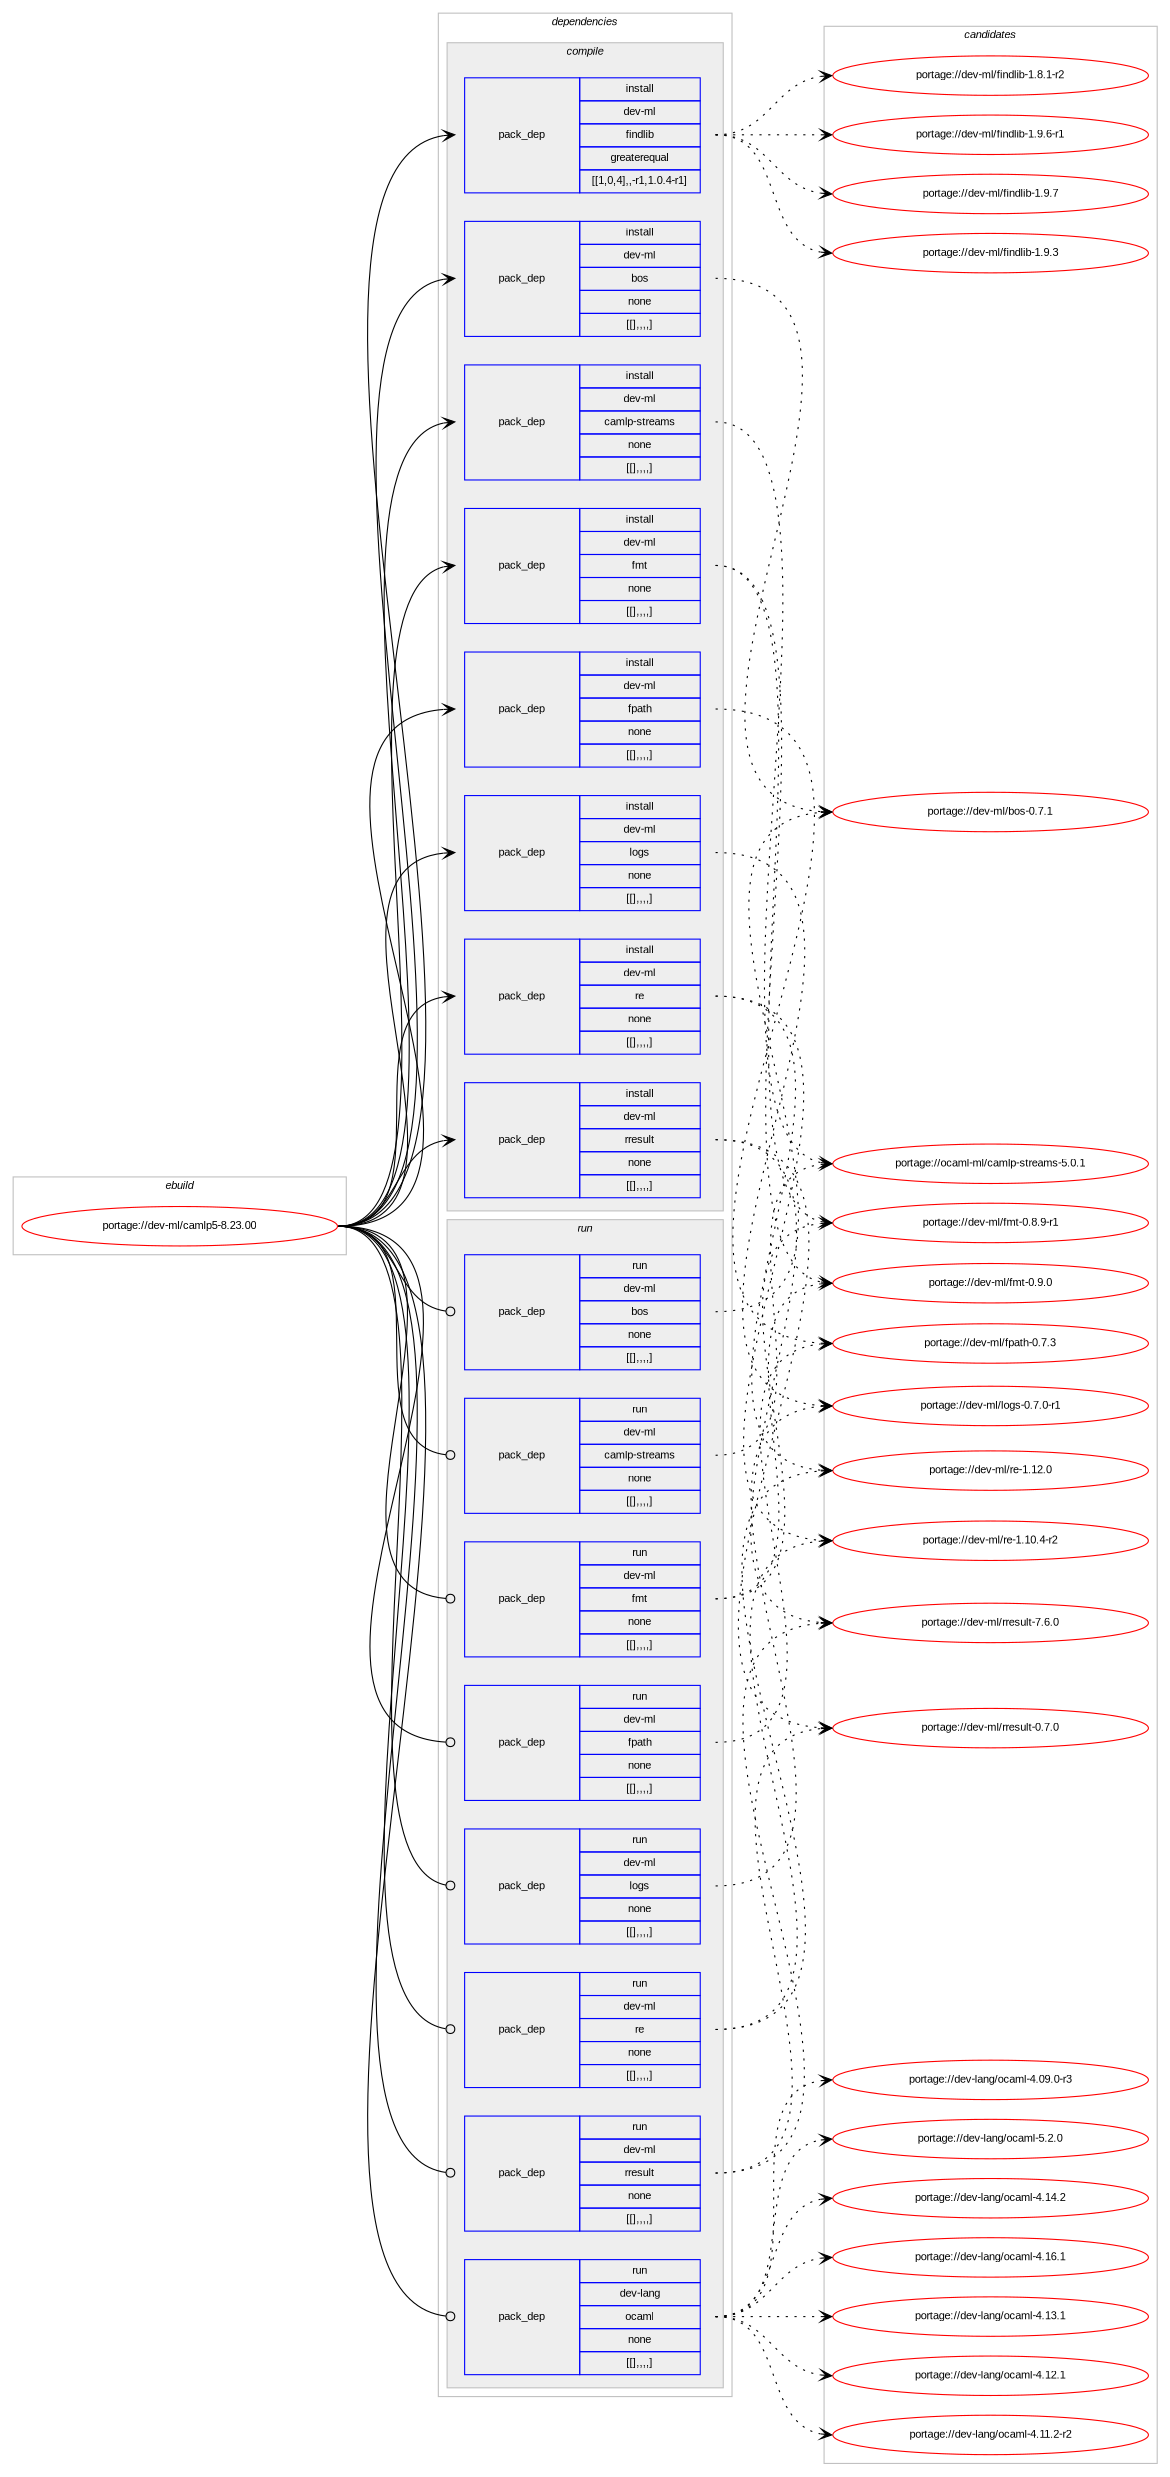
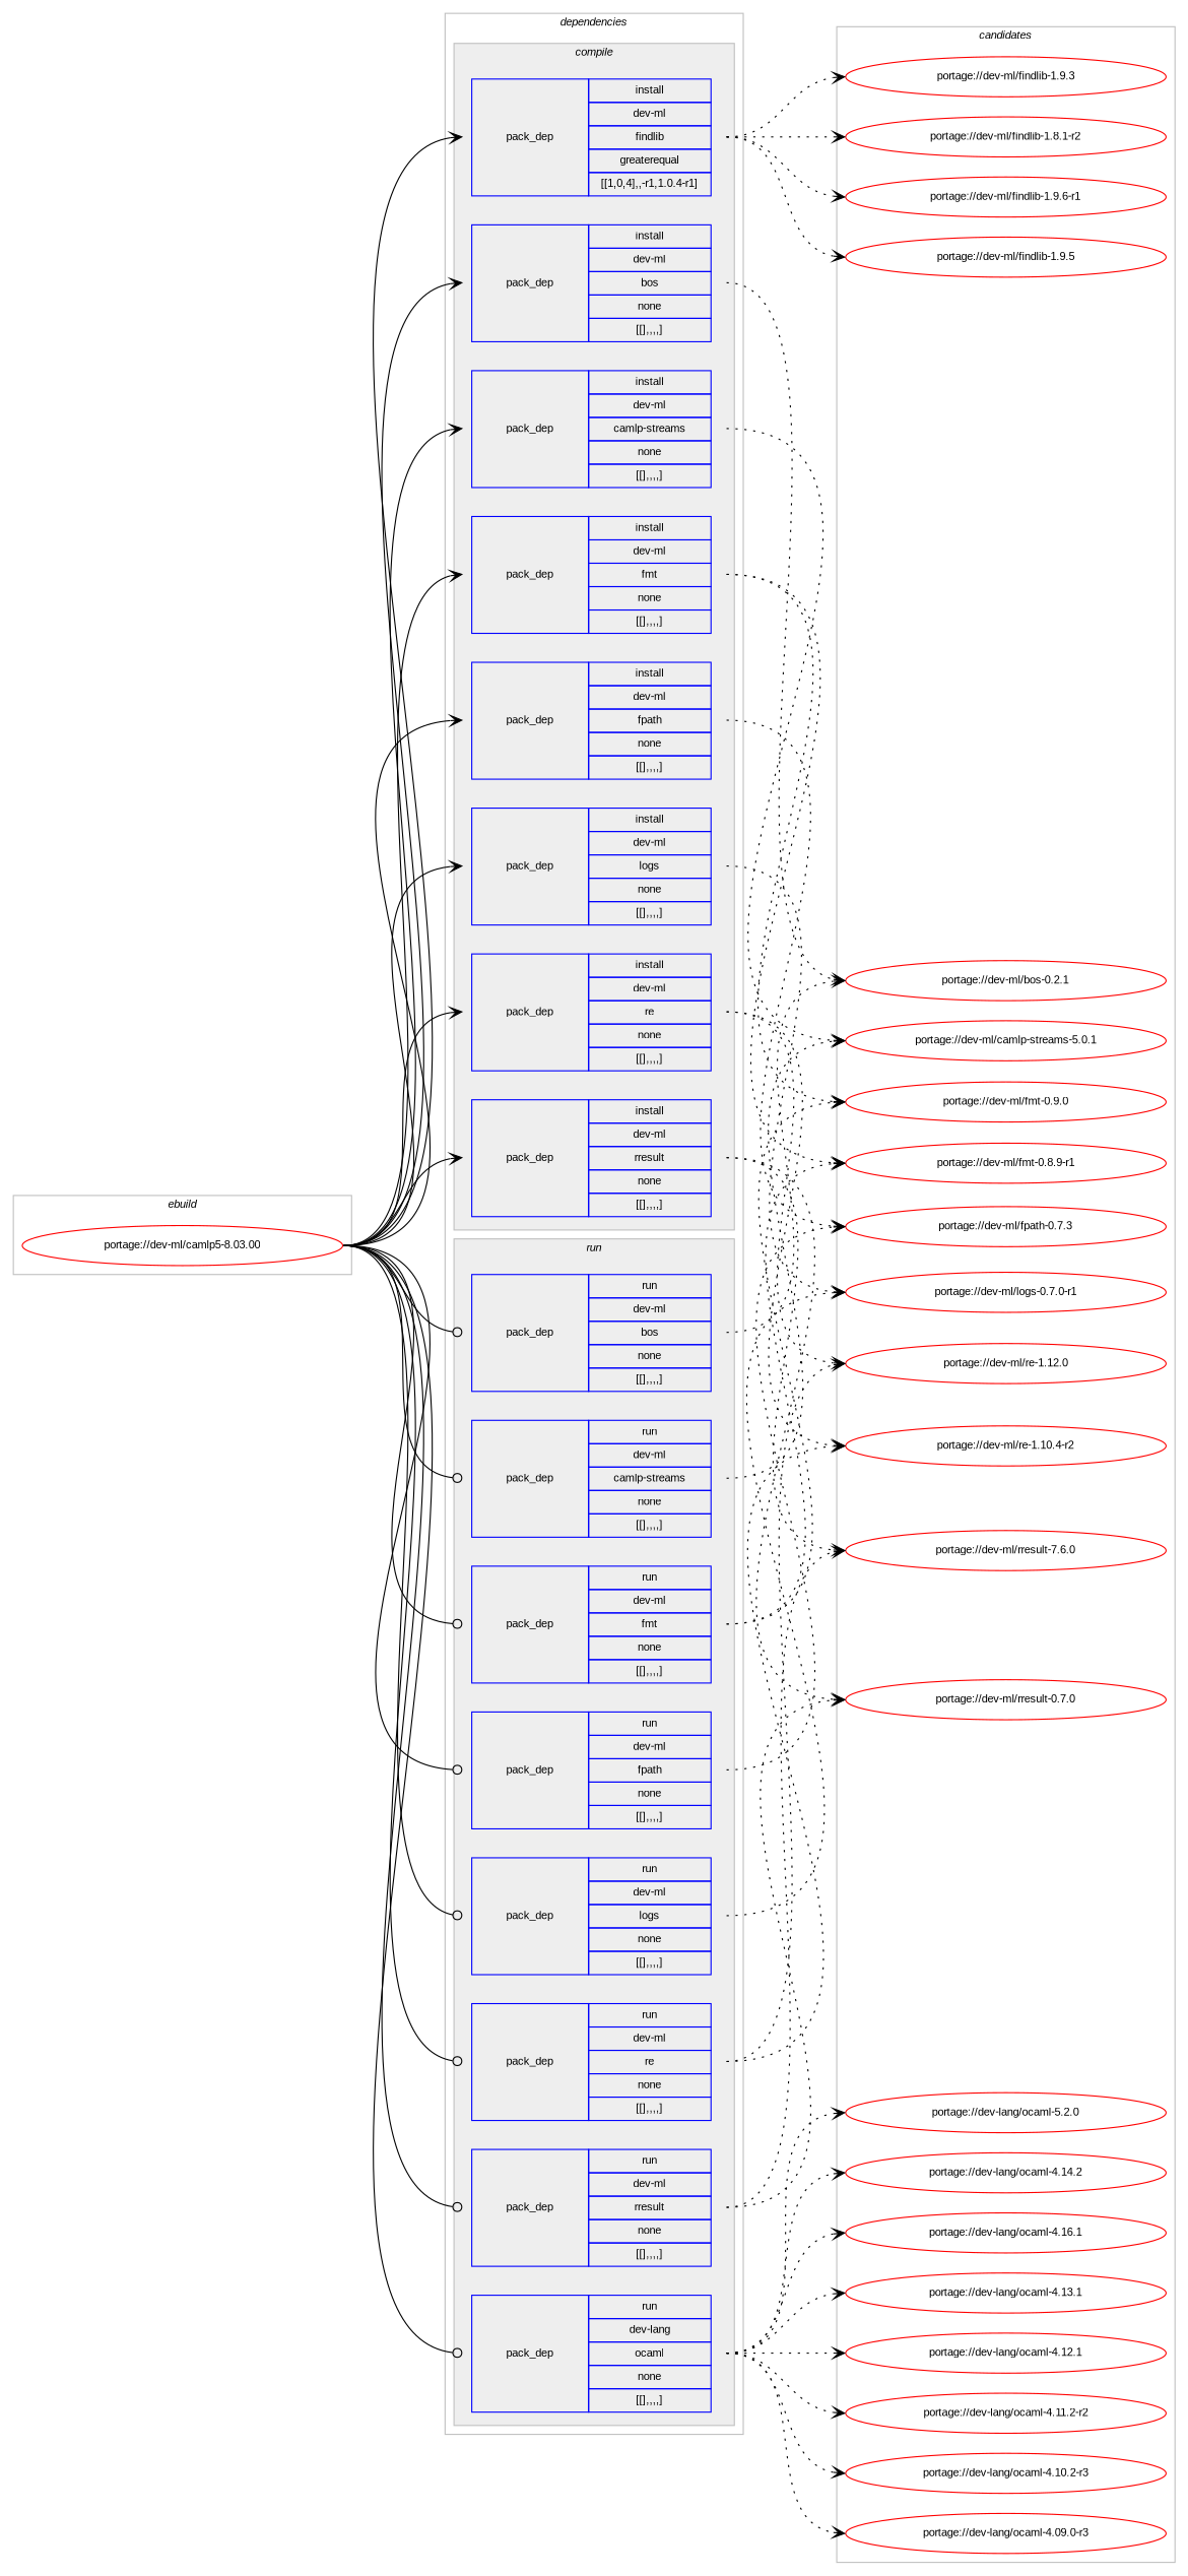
  digraph {
    compound=true
    concentrate=true
    fontname="Liberation Sans"
    fontsize=10
    newrank=true
    rankdir=LR
    ranksep=1.5
    node [color=red fontname="Liberation Sans" fontsize=10]
    edge [arrowhead=vee fontname="Liberation Sans" headport=w style=dotted tailport=e weight=100]
-   n1 [label="portage://dev-ml/camlp5-8.23.00" width=4]
+   n1 [label="portage://dev-ml/camlp5-8.03.00" width=4]
    n2 [color=blue label=<<TABLE BORDER="0" CELLBORDER="1" CELLSPACING="0" CELLPADDING="4" WIDTH="220"><TR><TD ROWSPAN="6" CELLPADDING="30">pack_dep</TD></TR><TR><TD WIDTH="110">install</TD></TR><TR><TD>dev-ml</TD></TR><TR><TD>bos</TD></TR><TR><TD>none</TD></TR><TR><TD>[[],,,,]</TD></TR></TABLE>> shape=none]
    n3 [color=blue label=<<TABLE BORDER="0" CELLBORDER="1" CELLSPACING="0" CELLPADDING="4" WIDTH="220"><TR><TD ROWSPAN="6" CELLPADDING="30">pack_dep</TD></TR><TR><TD WIDTH="110">install</TD></TR><TR><TD>dev-ml</TD></TR><TR><TD>camlp-streams</TD></TR><TR><TD>none</TD></TR><TR><TD>[[],,,,]</TD></TR></TABLE>> shape=none]
    n4 [color=blue label=<<TABLE BORDER="0" CELLBORDER="1" CELLSPACING="0" CELLPADDING="4" WIDTH="220"><TR><TD ROWSPAN="6" CELLPADDING="30">pack_dep</TD></TR><TR><TD WIDTH="110">install</TD></TR><TR><TD>dev-ml</TD></TR><TR><TD>findlib</TD></TR><TR><TD>greaterequal</TD></TR><TR><TD>[[1,0,4],,-r1,1.0.4-r1]</TD></TR></TABLE>> shape=none]
    n5 [color=blue label=<<TABLE BORDER="0" CELLBORDER="1" CELLSPACING="0" CELLPADDING="4" WIDTH="220"><TR><TD ROWSPAN="6" CELLPADDING="30">pack_dep</TD></TR><TR><TD WIDTH="110">install</TD></TR><TR><TD>dev-ml</TD></TR><TR><TD>fmt</TD></TR><TR><TD>none</TD></TR><TR><TD>[[],,,,]</TD></TR></TABLE>> shape=none]
    n6 [color=blue label=<<TABLE BORDER="0" CELLBORDER="1" CELLSPACING="0" CELLPADDING="4" WIDTH="220"><TR><TD ROWSPAN="6" CELLPADDING="30">pack_dep</TD></TR><TR><TD WIDTH="110">install</TD></TR><TR><TD>dev-ml</TD></TR><TR><TD>fpath</TD></TR><TR><TD>none</TD></TR><TR><TD>[[],,,,]</TD></TR></TABLE>> shape=none]
    n7 [color=blue label=<<TABLE BORDER="0" CELLBORDER="1" CELLSPACING="0" CELLPADDING="4" WIDTH="220"><TR><TD ROWSPAN="6" CELLPADDING="30">pack_dep</TD></TR><TR><TD WIDTH="110">install</TD></TR><TR><TD>dev-ml</TD></TR><TR><TD>logs</TD></TR><TR><TD>none</TD></TR><TR><TD>[[],,,,]</TD></TR></TABLE>> shape=none]
    n8 [color=blue label=<<TABLE BORDER="0" CELLBORDER="1" CELLSPACING="0" CELLPADDING="4" WIDTH="220"><TR><TD ROWSPAN="6" CELLPADDING="30">pack_dep</TD></TR><TR><TD WIDTH="110">install</TD></TR><TR><TD>dev-ml</TD></TR><TR><TD>re</TD></TR><TR><TD>none</TD></TR><TR><TD>[[],,,,]</TD></TR></TABLE>> shape=none]
    n9 [color=blue label=<<TABLE BORDER="0" CELLBORDER="1" CELLSPACING="0" CELLPADDING="4" WIDTH="220"><TR><TD ROWSPAN="6" CELLPADDING="30">pack_dep</TD></TR><TR><TD WIDTH="110">install</TD></TR><TR><TD>dev-ml</TD></TR><TR><TD>rresult</TD></TR><TR><TD>none</TD></TR><TR><TD>[[],,,,]</TD></TR></TABLE>> shape=none]
    n10 [color=blue label=<<TABLE BORDER="0" CELLBORDER="1" CELLSPACING="0" CELLPADDING="4" WIDTH="220"><TR><TD ROWSPAN="6" CELLPADDING="30">pack_dep</TD></TR><TR><TD WIDTH="110">run</TD></TR><TR><TD>dev-lang</TD></TR><TR><TD>ocaml</TD></TR><TR><TD>none</TD></TR><TR><TD>[[],,,,]</TD></TR></TABLE>> shape=none]
    n11 [color=blue label=<<TABLE BORDER="0" CELLBORDER="1" CELLSPACING="0" CELLPADDING="4" WIDTH="220"><TR><TD ROWSPAN="6" CELLPADDING="30">pack_dep</TD></TR><TR><TD WIDTH="110">run</TD></TR><TR><TD>dev-ml</TD></TR><TR><TD>bos</TD></TR><TR><TD>none</TD></TR><TR><TD>[[],,,,]</TD></TR></TABLE>> shape=none]
    n12 [color=blue label=<<TABLE BORDER="0" CELLBORDER="1" CELLSPACING="0" CELLPADDING="4" WIDTH="220"><TR><TD ROWSPAN="6" CELLPADDING="30">pack_dep</TD></TR><TR><TD WIDTH="110">run</TD></TR><TR><TD>dev-ml</TD></TR><TR><TD>camlp-streams</TD></TR><TR><TD>none</TD></TR><TR><TD>[[],,,,]</TD></TR></TABLE>> shape=none]
    n13 [color=blue label=<<TABLE BORDER="0" CELLBORDER="1" CELLSPACING="0" CELLPADDING="4" WIDTH="220"><TR><TD ROWSPAN="6" CELLPADDING="30">pack_dep</TD></TR><TR><TD WIDTH="110">run</TD></TR><TR><TD>dev-ml</TD></TR><TR><TD>fmt</TD></TR><TR><TD>none</TD></TR><TR><TD>[[],,,,]</TD></TR></TABLE>> shape=none]
    n14 [color=blue label=<<TABLE BORDER="0" CELLBORDER="1" CELLSPACING="0" CELLPADDING="4" WIDTH="220"><TR><TD ROWSPAN="6" CELLPADDING="30">pack_dep</TD></TR><TR><TD WIDTH="110">run</TD></TR><TR><TD>dev-ml</TD></TR><TR><TD>fpath</TD></TR><TR><TD>none</TD></TR><TR><TD>[[],,,,]</TD></TR></TABLE>> shape=none]
    n15 [color=blue label=<<TABLE BORDER="0" CELLBORDER="1" CELLSPACING="0" CELLPADDING="4" WIDTH="220"><TR><TD ROWSPAN="6" CELLPADDING="30">pack_dep</TD></TR><TR><TD WIDTH="110">run</TD></TR><TR><TD>dev-ml</TD></TR><TR><TD>logs</TD></TR><TR><TD>none</TD></TR><TR><TD>[[],,,,]</TD></TR></TABLE>> shape=none]
    n16 [color=blue label=<<TABLE BORDER="0" CELLBORDER="1" CELLSPACING="0" CELLPADDING="4" WIDTH="220"><TR><TD ROWSPAN="6" CELLPADDING="30">pack_dep</TD></TR><TR><TD WIDTH="110">run</TD></TR><TR><TD>dev-ml</TD></TR><TR><TD>re</TD></TR><TR><TD>none</TD></TR><TR><TD>[[],,,,]</TD></TR></TABLE>> shape=none]
    n17 [color=blue label=<<TABLE BORDER="0" CELLBORDER="1" CELLSPACING="0" CELLPADDING="4" WIDTH="220"><TR><TD ROWSPAN="6" CELLPADDING="30">pack_dep</TD></TR><TR><TD WIDTH="110">run</TD></TR><TR><TD>dev-ml</TD></TR><TR><TD>rresult</TD></TR><TR><TD>none</TD></TR><TR><TD>[[],,,,]</TD></TR></TABLE>> shape=none]
-   n18 [label="portage://dev-ml/bos-0.7.1" width=4]
-   n19 [label="portage://ocaml-ml/camlp-streams-5.0.1" width=4]
+   n18 [label="portage://dev-ml/bos-0.2.1" width=4]
+   n19 [label="portage://dev-ml/camlp-streams-5.0.1" width=4]
    n20 [label="portage://dev-ml/findlib-1.9.6-r1" width=4]
-   n21 [label="portage://dev-ml/findlib-1.9.7" width=4]
+   n21 [label="portage://dev-ml/findlib-1.9.5" width=4]
    n22 [label="portage://dev-ml/findlib-1.9.3" width=4]
    n23 [label="portage://dev-ml/findlib-1.8.1-r2" width=4]
    n24 [label="portage://dev-ml/fmt-0.9.0" width=4]
    n25 [label="portage://dev-ml/fmt-0.8.9-r1" width=4]
    n26 [label="portage://dev-ml/fpath-0.7.3" width=4]
    n27 [label="portage://dev-ml/logs-0.7.0-r1" width=4]
    n28 [label="portage://dev-ml/re-1.12.0" width=4]
    n29 [label="portage://dev-ml/re-1.10.4-r2" width=4]
    n30 [label="portage://dev-ml/rresult-0.7.0" width=4]
    n31 [label="portage://dev-ml/rresult-7.6.0" width=4]
    n32 [label="portage://dev-lang/ocaml-5.2.0" width=4]
    n33 [label="portage://dev-lang/ocaml-4.14.2" width=4]
    n34 [label="portage://dev-lang/ocaml-4.16.1" width=4]
    n35 [label="portage://dev-lang/ocaml-4.13.1" width=4]
    n36 [label="portage://dev-lang/ocaml-4.12.1" width=4]
    n37 [label="portage://dev-lang/ocaml-4.11.2-r2" width=4]
+   n38 [label="portage://dev-lang/ocaml-4.10.2-r3" width=4]
    n39 [label="portage://dev-lang/ocaml-4.09.0-r3" width=4]
    subgraph cluster_1 {
      color=gray
      label=<<i>ebuild</i>>
      n1
    }
    subgraph cluster_2 {
      color=gray
      label=<<i>dependencies</i>>
      subgraph cluster_3 {
        color=gray
        fillcolor="#eeeeee"
        label=<<i>compile</i>>
        style=filled
        subgraph sub_4 {
          color=gray
          fillcolor="#eeeeee"
          label=<<i>compile</i>>
          style=filled
          n2
        }
        subgraph sub_5 {
          color=gray
          fillcolor="#eeeeee"
          label=<<i>compile</i>>
          style=filled
          n3
        }
        subgraph sub_6 {
          color=gray
          fillcolor="#eeeeee"
          label=<<i>compile</i>>
          style=filled
          n4
        }
        subgraph sub_7 {
          color=gray
          fillcolor="#eeeeee"
          label=<<i>compile</i>>
          style=filled
          n5
        }
        subgraph sub_8 {
          color=gray
          fillcolor="#eeeeee"
          label=<<i>compile</i>>
          style=filled
          n6
        }
        subgraph sub_9 {
          color=gray
          fillcolor="#eeeeee"
          label=<<i>compile</i>>
          style=filled
          n7
        }
        subgraph sub_10 {
          color=gray
          fillcolor="#eeeeee"
          label=<<i>compile</i>>
          style=filled
          n8
        }
        subgraph sub_11 {
          color=gray
          fillcolor="#eeeeee"
          label=<<i>compile</i>>
          style=filled
          n9
        }
      }
      subgraph cluster_12 {
        color=gray
        fillcolor="#eeeeee"
        label=<<i>compile and run</i>>
        style=filled
      }
      subgraph cluster_13 {
        color=gray
        fillcolor="#eeeeee"
        label=<<i>run</i>>
        style=filled
        subgraph sub_14 {
          color=gray
          fillcolor="#eeeeee"
          label=<<i>run</i>>
          style=filled
          n10
        }
        subgraph sub_15 {
          color=gray
          fillcolor="#eeeeee"
          label=<<i>run</i>>
          style=filled
          n11
        }
        subgraph sub_16 {
          color=gray
          fillcolor="#eeeeee"
          label=<<i>run</i>>
          style=filled
          n12
        }
        subgraph sub_17 {
          color=gray
          fillcolor="#eeeeee"
          label=<<i>run</i>>
          style=filled
          n13
        }
        subgraph sub_18 {
          color=gray
          fillcolor="#eeeeee"
          label=<<i>run</i>>
          style=filled
          n14
        }
        subgraph sub_19 {
          color=gray
          fillcolor="#eeeeee"
          label=<<i>run</i>>
          style=filled
          n15
        }
        subgraph sub_20 {
          color=gray
          fillcolor="#eeeeee"
          label=<<i>run</i>>
          style=filled
          n16
        }
        subgraph sub_21 {
          color=gray
          fillcolor="#eeeeee"
          label=<<i>run</i>>
          style=filled
          n17
        }
      }
    }
    subgraph cluster_22 {
      color=gray
      label=<<i>candidates</i>>
      rank=same
      subgraph sub_23 {
        color=black
        label=<<i>candidates</i>>
        nodesep=1
        rank=same
        n18
      }
      subgraph sub_24 {
        color=black
        label=<<i>candidates</i>>
        nodesep=1
        rank=same
        n19
      }
      subgraph sub_25 {
        color=black
        label=<<i>candidates</i>>
        nodesep=1
        rank=same
        n20
        n21
        n22
        n23
      }
      subgraph sub_26 {
        color=black
        label=<<i>candidates</i>>
        nodesep=1
        rank=same
        n24
        n25
      }
      subgraph sub_27 {
        color=black
        label=<<i>candidates</i>>
        nodesep=1
        rank=same
        n26
      }
      subgraph sub_28 {
        color=black
        label=<<i>candidates</i>>
        nodesep=1
        rank=same
        n27
      }
      subgraph sub_29 {
        color=black
        label=<<i>candidates</i>>
        nodesep=1
        rank=same
        n28
        n29
      }
      subgraph sub_30 {
        color=black
        label=<<i>candidates</i>>
        nodesep=1
        rank=same
        n30
        n31
      }
      subgraph sub_31 {
        color=black
        label=<<i>candidates</i>>
        nodesep=1
        rank=same
        n32
        n33
        n34
        n35
        n36
        n37
+       n38
        n39
      }
      subgraph sub_32 {
        color=black
        label=<<i>candidates</i>>
        nodesep=1
        rank=same
        n18
      }
      subgraph sub_33 {
        color=black
        label=<<i>candidates</i>>
        nodesep=1
        rank=same
        n19
      }
      subgraph sub_34 {
        color=black
        label=<<i>candidates</i>>
        nodesep=1
        rank=same
        n24
        n25
      }
      subgraph sub_35 {
        color=black
        label=<<i>candidates</i>>
        nodesep=1
        rank=same
        n26
      }
      subgraph sub_36 {
        color=black
        label=<<i>candidates</i>>
        nodesep=1
        rank=same
        n27
      }
      subgraph sub_37 {
        color=black
        label=<<i>candidates</i>>
        nodesep=1
        rank=same
        n28
        n29
      }
      subgraph sub_38 {
        color=black
        label=<<i>candidates</i>>
        nodesep=1
        rank=same
        n30
        n31
      }
    }
    n1 -> n2 [style=solid weight=20]
    n1 -> n3 [style=solid weight=20]
    n1 -> n4 [style=solid weight=20]
    n1 -> n5 [style=solid weight=20]
    n1 -> n6 [style=solid weight=20]
    n1 -> n7 [style=solid weight=20]
    n1 -> n8 [style=solid weight=20]
    n1 -> n9 [style=solid weight=20]
    n1 -> n10 [arrowhead=odot style=solid weight=20]
    n1 -> n11 [arrowhead=odot style=solid weight=20]
    n1 -> n12 [arrowhead=odot style=solid weight=20]
    n1 -> n13 [arrowhead=odot style=solid weight=20]
    n1 -> n14 [arrowhead=odot style=solid weight=20]
    n1 -> n15 [arrowhead=odot style=solid weight=20]
    n1 -> n16 [arrowhead=odot style=solid weight=20]
    n1 -> n17 [arrowhead=odot style=solid weight=20]
    n2 -> n18
    n3 -> n19
    n4 -> n20
    n4 -> n21
    n4 -> n22
    n4 -> n23
    n5 -> n24
    n5 -> n25
    n6 -> n26
    n7 -> n27
    n8 -> n28
    n8 -> n29
    n9 -> n30
    n9 -> n31
    n10 -> n32
    n10 -> n33
    n10 -> n34
    n10 -> n35
    n10 -> n36
    n10 -> n37
+   n10 -> n38
    n10 -> n39
    n11 -> n18
    n12 -> n19
    n13 -> n24
    n13 -> n25
    n14 -> n26
    n15 -> n27
    n16 -> n28
    n16 -> n29
    n17 -> n30
    n17 -> n31
  }
